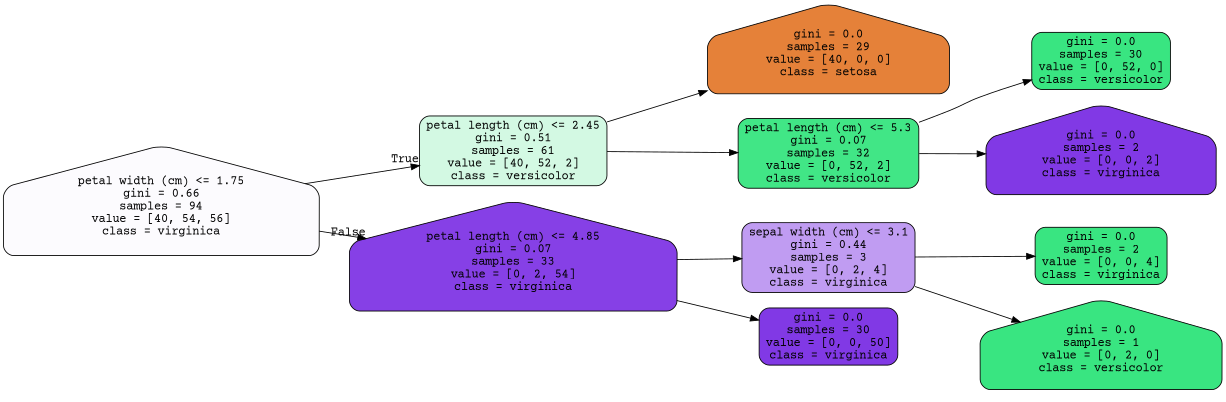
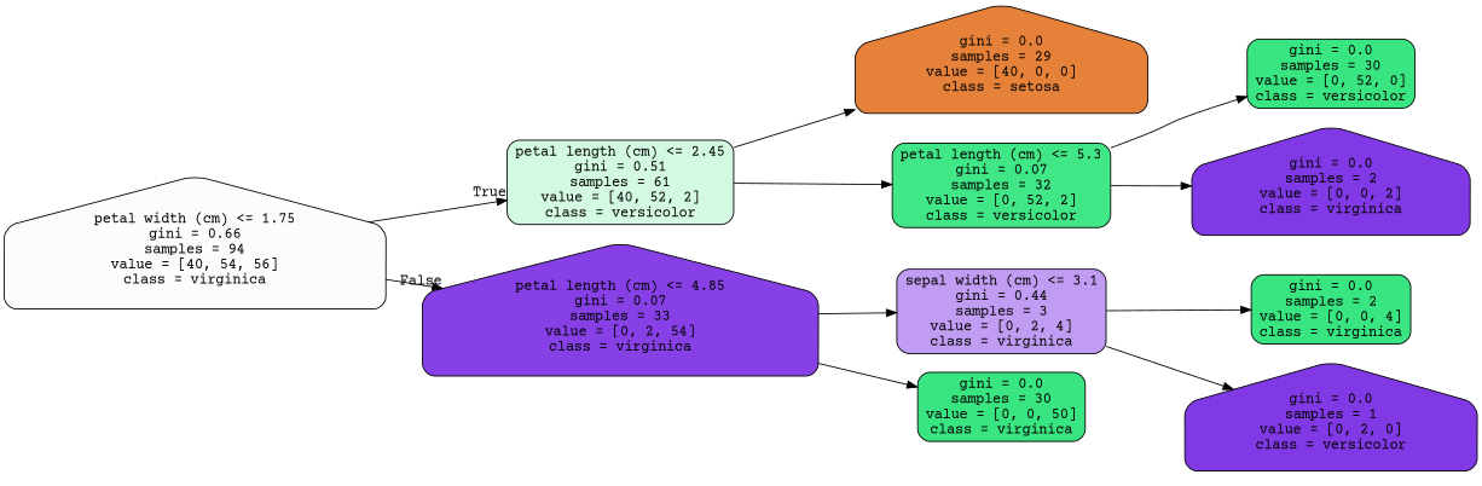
  digraph {
    fontname="Courier Prime"
    rankdir=LR
    node [color=black fillcolor="#39e581" fontname="Courier Prime" shape=box style="filled, rounded"]
    edge [fontname="Courier Prime"]
    n1 [fillcolor="#fcfbfe" label="petal width (cm) <= 1.75\ngini = 0.66\nsamples = 94\nvalue = [40, 54, 56]\nclass = virginica" shape=house]
    n2 [fillcolor="#d3f9e3" label="petal length (cm) <= 2.45\ngini = 0.51\nsamples = 61\nvalue = [40, 52, 2]\nclass = versicolor"]
    n3 [fillcolor="#8640e6" label="petal length (cm) <= 4.85\ngini = 0.07\nsamples = 33\nvalue = [0, 2, 54]\nclass = virginica" shape=house]
    n4 [fillcolor="#e58139" label="gini = 0.0\nsamples = 29\nvalue = [40, 0, 0]\nclass = setosa" shape=house]
    n5 [fillcolor="#41e686" label="petal length (cm) <= 5.3\ngini = 0.07\nsamples = 32\nvalue = [0, 52, 2]\nclass = versicolor"]
    n6 [fillcolor="#c09cf2" label="sepal width (cm) <= 3.1\ngini = 0.44\nsamples = 3\nvalue = [0, 2, 4]\nclass = virginica"]
-   n7 [fillcolor="#8139e5" label="gini = 0.0\nsamples = 30\nvalue = [0, 0, 50]\nclass = virginica"]
+   n7 [label="gini = 0.0\nsamples = 30\nvalue = [0, 0, 50]\nclass = virginica"]
    n8 [label="gini = 0.0\nsamples = 30\nvalue = [0, 52, 0]\nclass = versicolor"]
    n9 [fillcolor="#8139e5" label="gini = 0.0\nsamples = 2\nvalue = [0, 0, 2]\nclass = virginica" shape=house]
    n10 [label="gini = 0.0\nsamples = 2\nvalue = [0, 0, 4]\nclass = virginica"]
-   n11 [label="gini = 0.0\nsamples = 1\nvalue = [0, 2, 0]\nclass = versicolor" shape=house]
+   n11 [fillcolor="#8139e5" label="gini = 0.0\nsamples = 1\nvalue = [0, 2, 0]\nclass = versicolor" shape=house]
    n1 -> n2 [headlabel=True labelangle=45 labeldistance=2.5]
    n1 -> n3 [headlabel=False labelangle=-45 labeldistance=2.5]
    n2 -> n4
    n2 -> n5
    n3 -> n6
    n3 -> n7
    n5 -> n8
    n5 -> n9
    n6 -> n10
    n6 -> n11
  }
